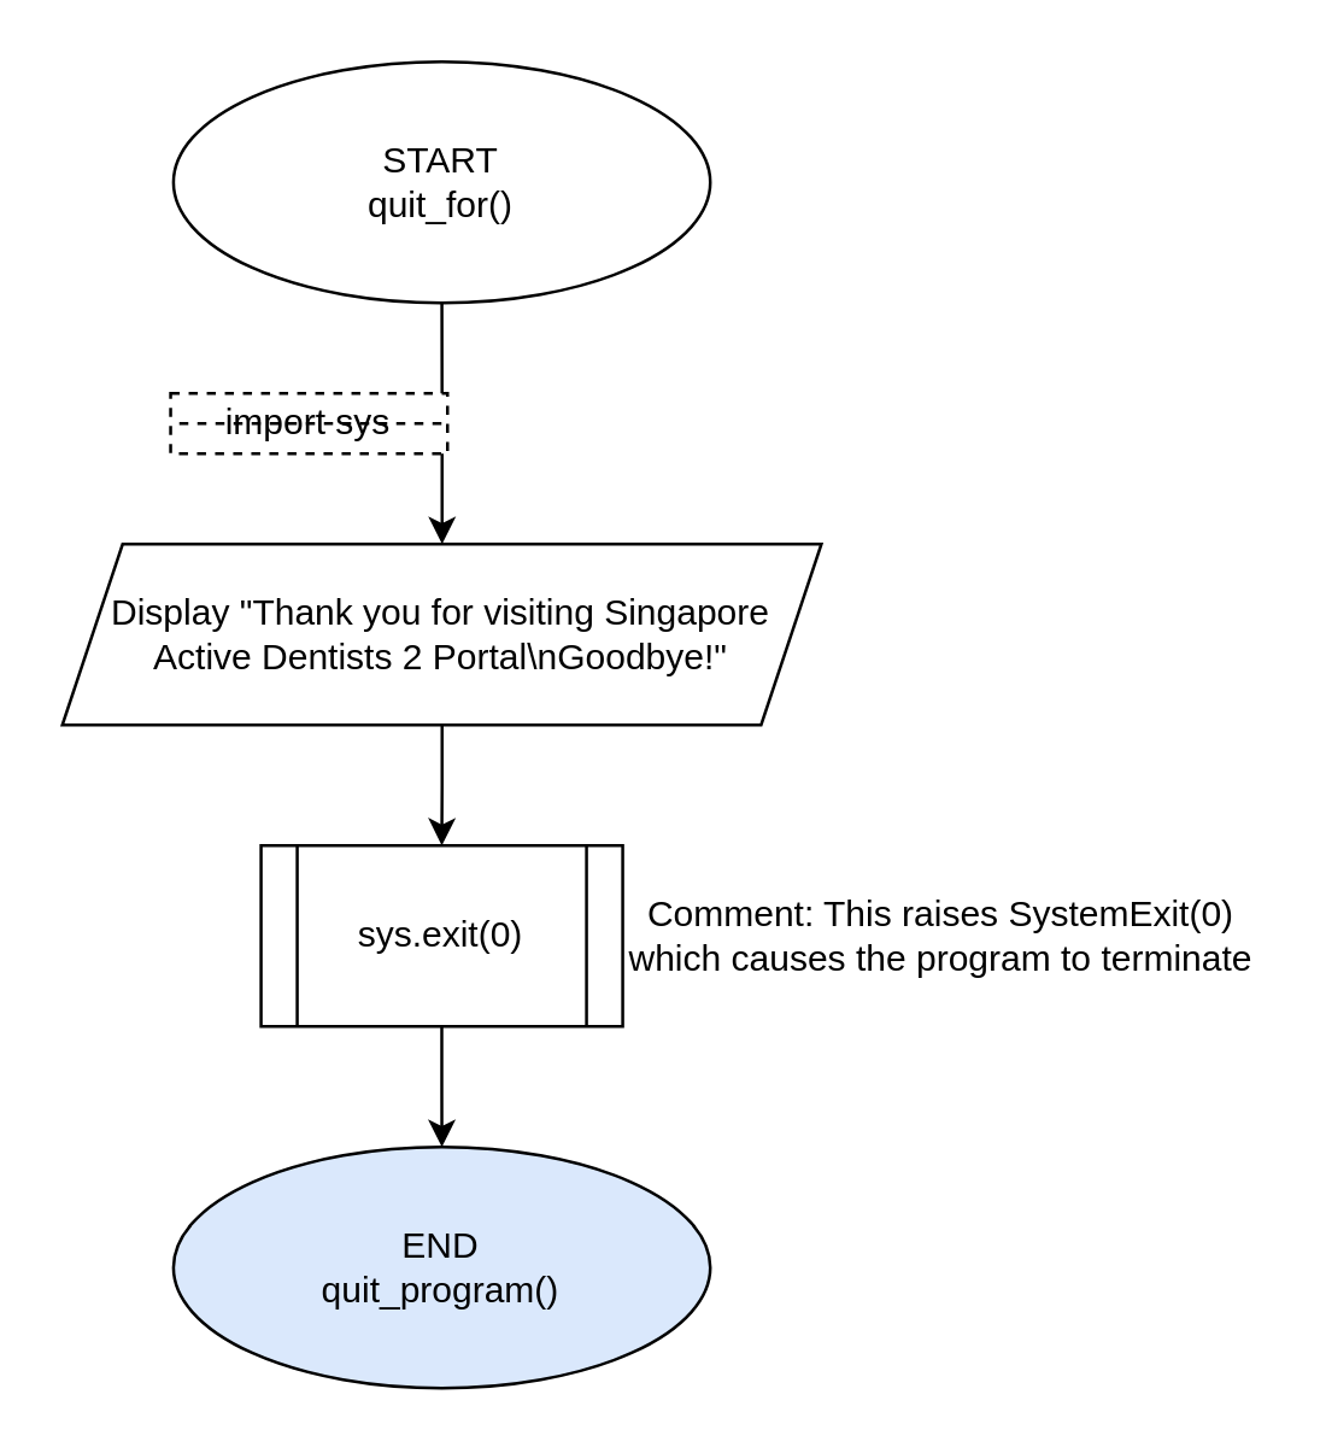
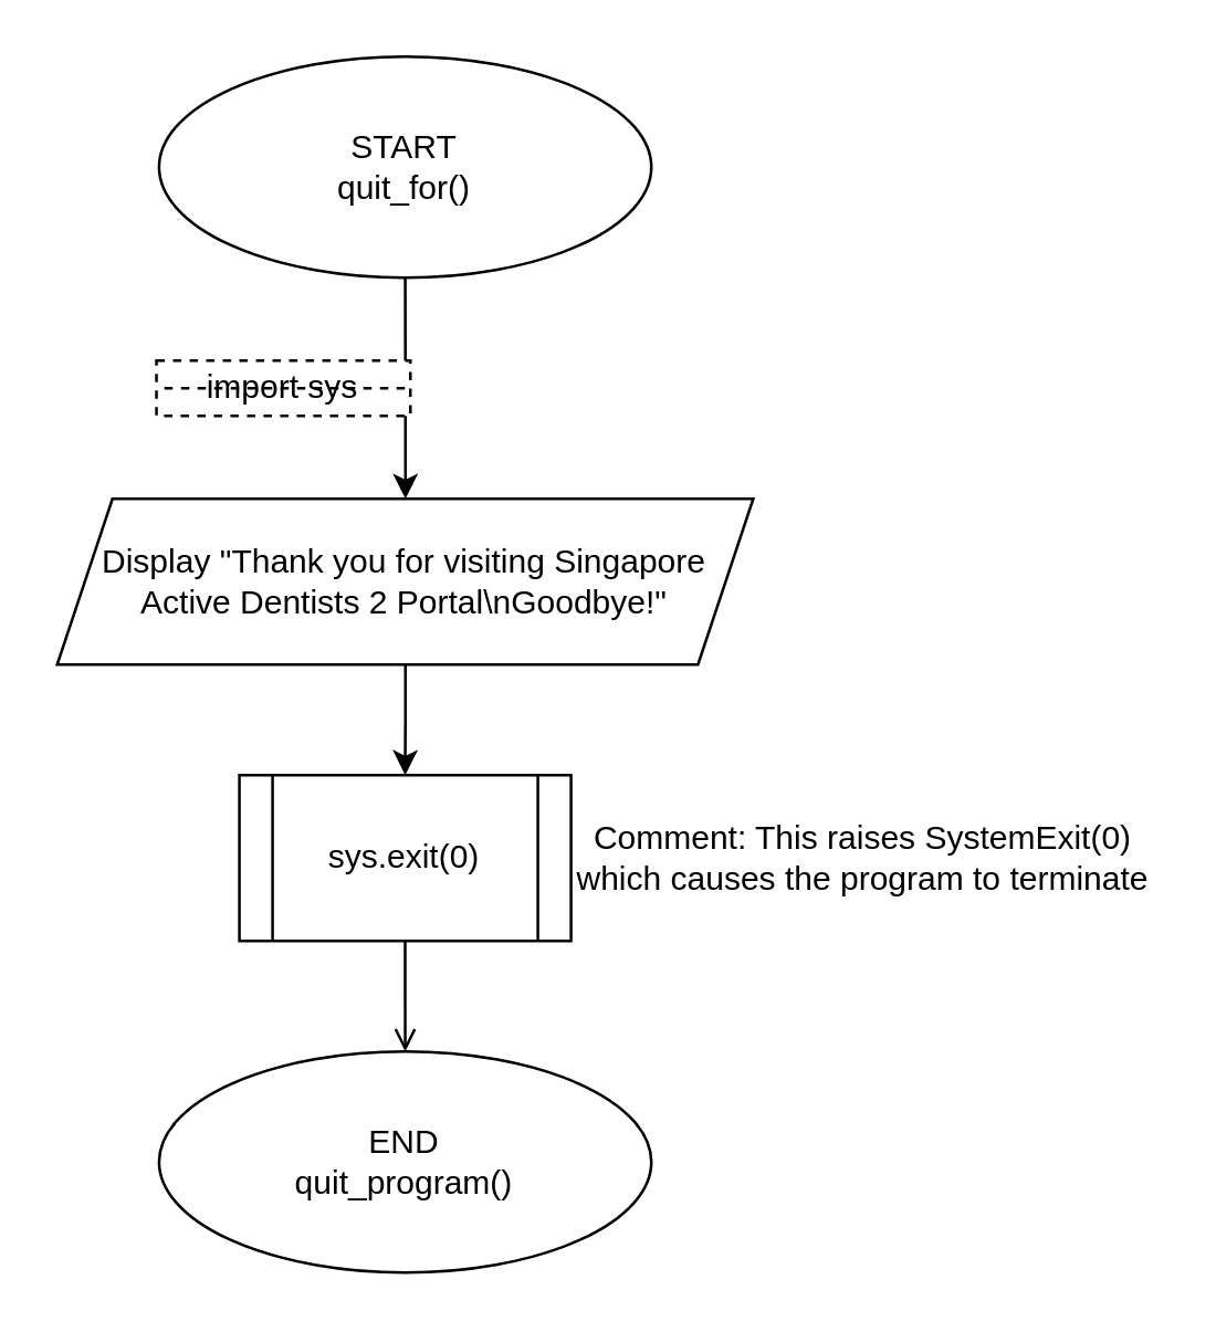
  <mxCell id="0" />
  <mxCell id="1" parent="0" />
  <mxCell id="2" value="" style="edgeStyle=orthogonalEdgeStyle;rounded=0;orthogonalLoop=1;jettySize=auto;html=1;" edge="1" parent="1" source="3"><mxGeometry relative="1" as="geometry"><mxPoint x="146.2" y="180" as="targetPoint" /></mxGeometry></mxCell>
  <mxCell id="3" value="START&lt;br&gt;quit_for()" style="ellipse;whiteSpace=wrap;html=1;rounded=0;" vertex="1" parent="1"><mxGeometry x="57.07" width="178.12" height="80" as="geometry" y="20" /></mxCell>
  <mxCell id="4" value="import sys" style="rounded=0;whiteSpace=wrap;html=1;glass=0;dashed=1;" vertex="1" parent="1"><mxGeometry x="56.12" y="130" width="91.88" height="20" as="geometry" /></mxCell>
  <mxCell id="5" value="" style="endArrow=none;dashed=1;html=1;rounded=0;strokeColor=default;entryX=0;entryY=0.5;entryDx=0;entryDy=0;" edge="1" parent="1" target="4"><mxGeometry width="50" height="50" relative="1" as="geometry"><mxPoint x="146" y="140" as="sourcePoint" /><mxPoint x="338.12" y="360" as="targetPoint" /></mxGeometry></mxCell>
  <mxCell id="6" value="" style="edgeStyle=orthogonalEdgeStyle;rounded=0;orthogonalLoop=1;jettySize=auto;html=1;" edge="1" parent="1" source="7" target="9"><mxGeometry relative="1" as="geometry" /></mxCell>
  <mxCell id="7" value="Display &quot;Thank you for visiting Singapore Active Dentists 2 Portal\nGoodbye!&quot;" style="shape=parallelogram;perimeter=parallelogramPerimeter;whiteSpace=wrap;html=1;fixedSize=1;" vertex="1" parent="1"><mxGeometry x="20.19" y="180" width="251.87" height="60" as="geometry" /></mxCell>
- <mxCell id="8" value="" style="edgeStyle=orthogonalEdgeStyle;rounded=0;orthogonalLoop=1;jettySize=auto;html=1;" edge="1" parent="1" source="9" target="11"><mxGeometry relative="1" as="geometry" /></mxCell>
+ <mxCell id="8" value="" style="edgeStyle=orthogonalEdgeStyle;rounded=0;orthogonalLoop=1;jettySize=auto;html=1;endArrow=open;" edge="1" parent="1" source="9" target="11"><mxGeometry relative="1" as="geometry" /></mxCell>
  <mxCell id="9" value="sys.exit(0)" style="shape=process;whiteSpace=wrap;html=1;backgroundOutline=1;" vertex="1" parent="1"><mxGeometry x="86.125" y="280" width="120" height="60" as="geometry" /></mxCell>
  <mxCell id="10" value="Comment: This raises SystemExit(0) which causes the program to terminate" style="text;html=1;strokeColor=none;fillColor=none;align=center;verticalAlign=middle;whiteSpace=wrap;rounded=0;" vertex="1" parent="1"><mxGeometry x="206.12" y="295" width="211.87" height="30" as="geometry" /></mxCell>
- <mxCell id="11" value="END&lt;br&gt;quit_program()" style="ellipse;whiteSpace=wrap;html=1;rounded=0;fillColor=#dae8fc;" vertex="1" parent="1"><mxGeometry x="57.07" y="380" width="178.12" height="80" as="geometry" /></mxCell>
+ <mxCell id="11" value="END&lt;br&gt;quit_program()" style="ellipse;whiteSpace=wrap;html=1;rounded=0;" vertex="1" parent="1"><mxGeometry x="57.07" y="380" width="178.12" height="80" as="geometry" /></mxCell>
